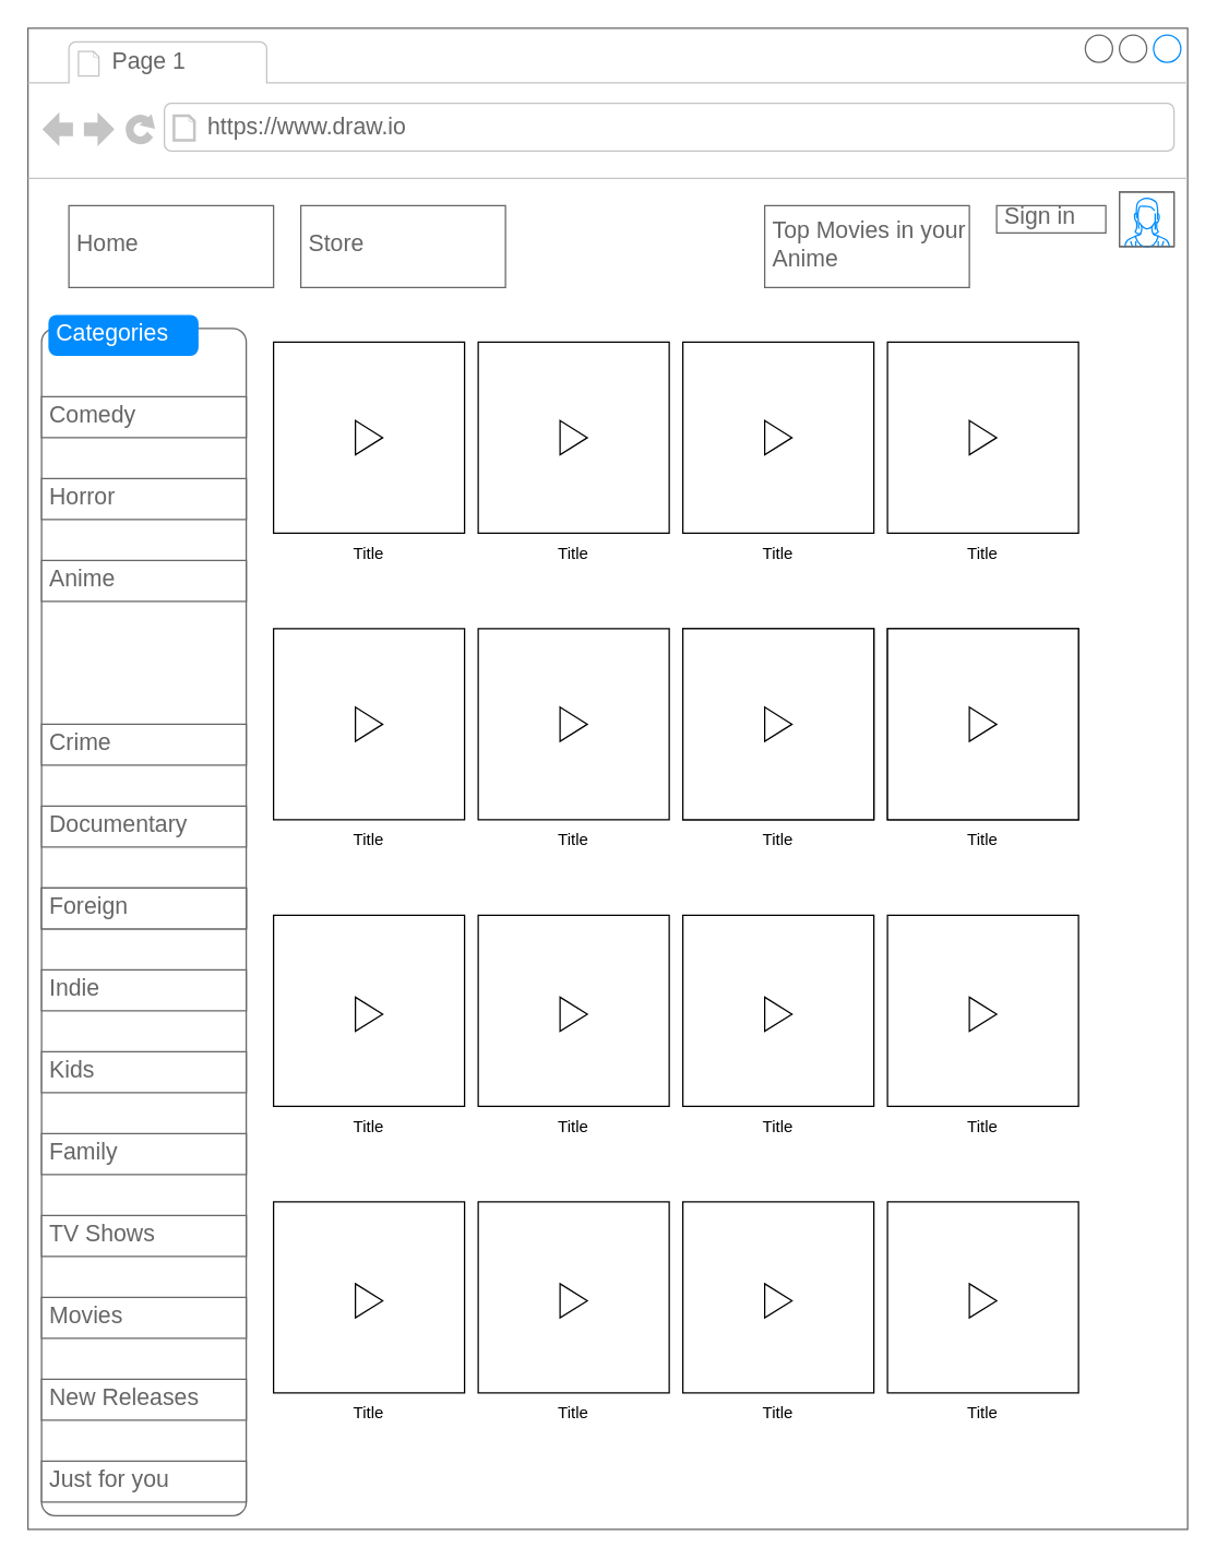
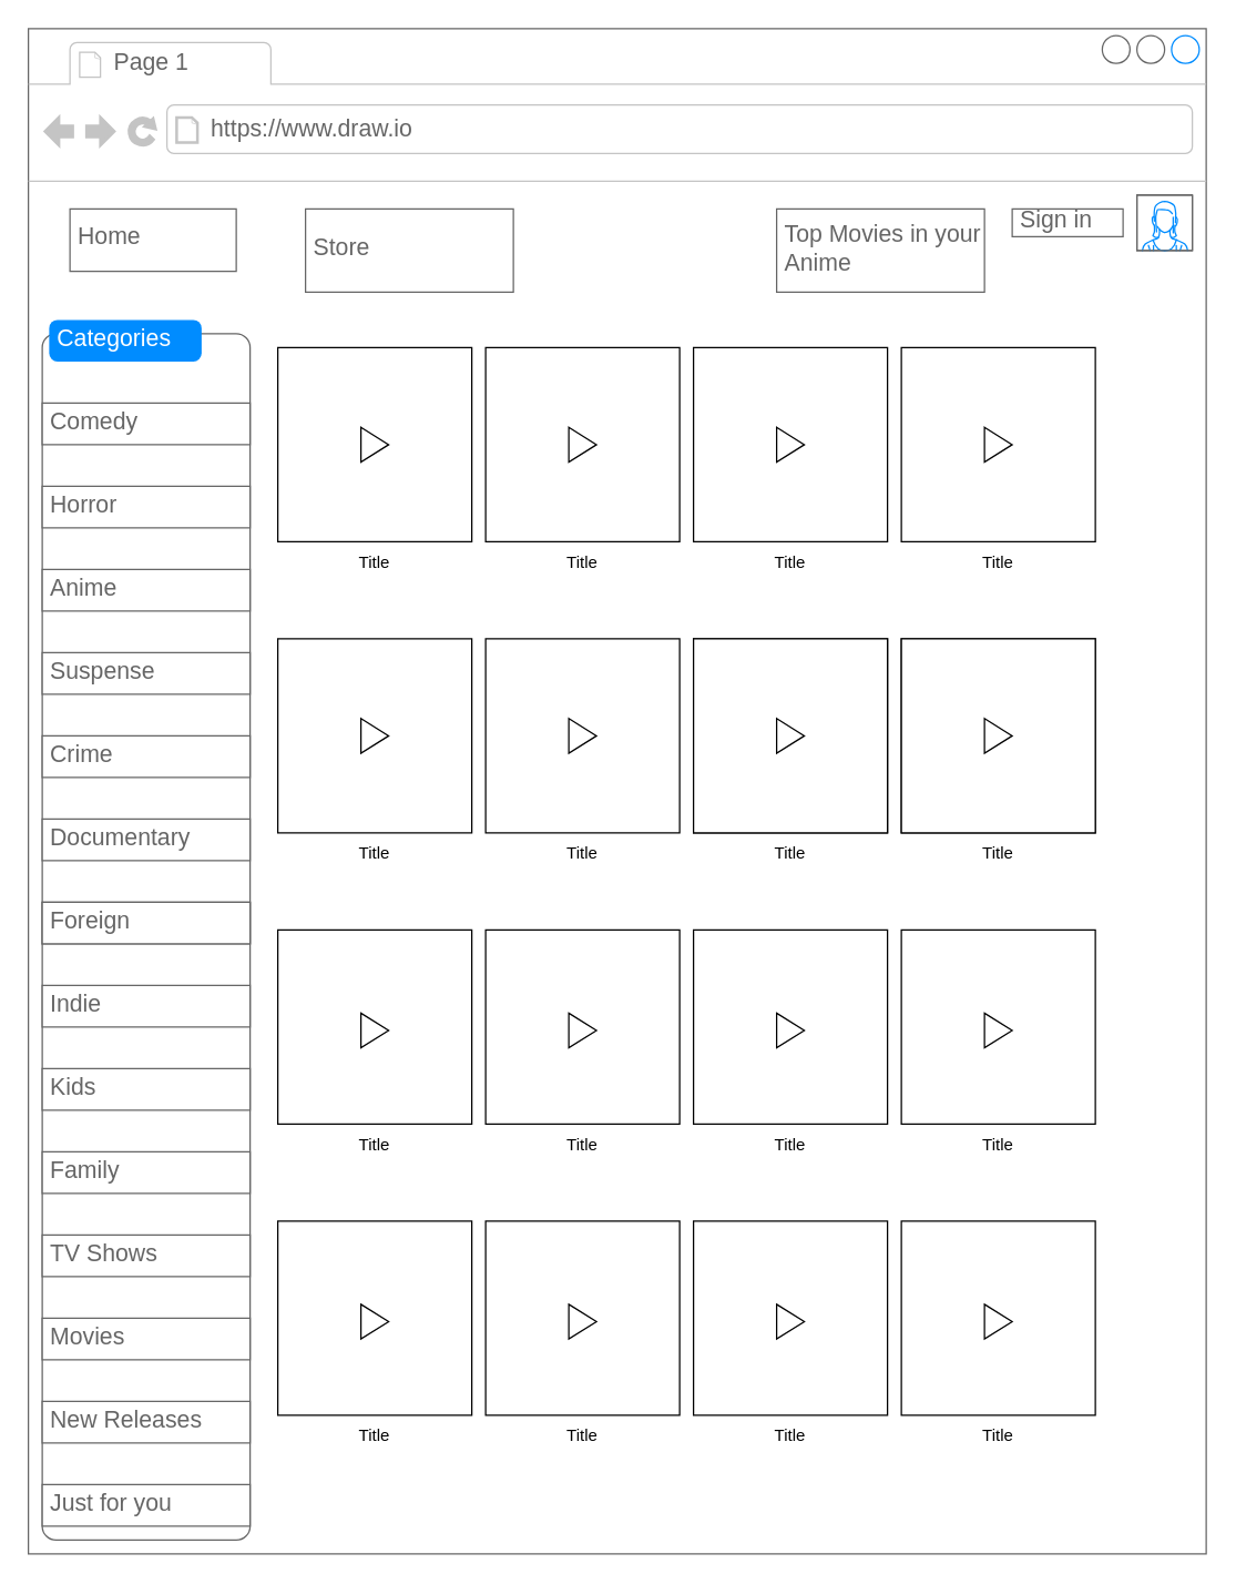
  <mxCell id="0" />
  <mxCell id="1" parent="0" />
  <mxCell id="2" value="" style="strokeWidth=1;shadow=0;dashed=0;align=center;html=1;shape=mxgraph.mockup.containers.browserWindow;rSize=0;strokeColor=#666666;strokeColor2=#008cff;strokeColor3=#c4c4c4;mainText=,;recursiveResize=0;" vertex="1" parent="1"><mxGeometry width="850" height="1100" as="geometry" x="20" y="20" /></mxCell>
  <mxCell id="3" value="Page 1" style="strokeWidth=1;shadow=0;dashed=0;align=center;html=1;shape=mxgraph.mockup.containers.anchor;fontSize=17;fontColor=#666666;align=left;whiteSpace=wrap;" vertex="1" parent="2"><mxGeometry x="60" y="12" width="110" height="26" as="geometry" /></mxCell>
  <mxCell id="4" value="https://www.draw.io" style="strokeWidth=1;shadow=0;dashed=0;align=center;html=1;shape=mxgraph.mockup.containers.anchor;rSize=0;fontSize=17;fontColor=#666666;align=left;" vertex="1" parent="2"><mxGeometry x="130" y="60" width="250" height="26" as="geometry" /></mxCell>
  <mxCell id="5" value="" style="verticalLabelPosition=bottom;shadow=0;dashed=0;align=center;html=1;verticalAlign=top;strokeWidth=1;shape=mxgraph.mockup.containers.userFemale;strokeColor=#666666;strokeColor2=#008cff;" vertex="1" parent="2"><mxGeometry x="800" y="120" width="40" height="40" as="geometry" /></mxCell>
  <mxCell id="6" value="Sign in" style="strokeWidth=1;shadow=0;dashed=0;align=center;html=1;shape=mxgraph.mockup.text.textBox;fontColor=#666666;align=left;fontSize=17;spacingLeft=4;spacingTop=-3;whiteSpace=wrap;strokeColor=#666666;mainText=" vertex="1" parent="2"><mxGeometry x="710" y="130" width="80" height="20" as="geometry" /></mxCell>
  <mxCell id="7" value="" style="shape=mxgraph.mockup.containers.marginRect;rectMarginTop=10;strokeColor=#666666;strokeWidth=1;dashed=0;rounded=1;arcSize=5;recursiveResize=0;html=1;whiteSpace=wrap;" vertex="1" parent="2"><mxGeometry x="10" y="210" width="150" height="880" as="geometry" /></mxCell>
  <mxCell id="8" value="Categories" style="shape=rect;strokeColor=none;fillColor=#008cff;strokeWidth=1;dashed=0;rounded=1;arcSize=20;fontColor=#ffffff;fontSize=17;spacing=2;spacingTop=-2;align=left;autosize=1;spacingLeft=4;resizeWidth=0;resizeHeight=0;perimeter=none;html=1;whiteSpace=wrap;" vertex="1" parent="7"><mxGeometry x="5" width="110" height="30" as="geometry" /></mxCell>
  <mxCell id="9" value="Comedy" style="strokeWidth=1;shadow=0;dashed=0;align=center;html=1;shape=mxgraph.mockup.text.textBox;fontColor=#666666;align=left;fontSize=17;spacingLeft=4;spacingTop=-3;whiteSpace=wrap;strokeColor=#666666;mainText=" vertex="1" parent="7"><mxGeometry y="60" width="150" height="30" as="geometry" /></mxCell>
  <mxCell id="10" value="Horror" style="strokeWidth=1;shadow=0;dashed=0;align=center;html=1;shape=mxgraph.mockup.text.textBox;fontColor=#666666;align=left;fontSize=17;spacingLeft=4;spacingTop=-3;whiteSpace=wrap;strokeColor=#666666;mainText=" vertex="1" parent="7"><mxGeometry y="120" width="150" height="30" as="geometry" /></mxCell>
  <mxCell id="11" value="Anime" style="strokeWidth=1;shadow=0;dashed=0;align=center;html=1;shape=mxgraph.mockup.text.textBox;fontColor=#666666;align=left;fontSize=17;spacingLeft=4;spacingTop=-3;whiteSpace=wrap;strokeColor=#666666;mainText=" vertex="1" parent="7"><mxGeometry y="180" width="150" height="30" as="geometry" /></mxCell>
+ <mxCell id="12" value="Suspense" style="strokeWidth=1;shadow=0;dashed=0;align=center;html=1;shape=mxgraph.mockup.text.textBox;fontColor=#666666;align=left;fontSize=17;spacingLeft=4;spacingTop=-3;whiteSpace=wrap;strokeColor=#666666;mainText=" vertex="1" parent="7"><mxGeometry y="240" width="150" height="30" as="geometry" /></mxCell>
  <mxCell id="13" value="Crime" style="strokeWidth=1;shadow=0;dashed=0;align=center;html=1;shape=mxgraph.mockup.text.textBox;fontColor=#666666;align=left;fontSize=17;spacingLeft=4;spacingTop=-3;whiteSpace=wrap;strokeColor=#666666;mainText=" vertex="1" parent="7"><mxGeometry y="300" width="150" height="30" as="geometry" /></mxCell>
  <mxCell id="14" value="Documentary" style="strokeWidth=1;shadow=0;dashed=0;align=center;html=1;shape=mxgraph.mockup.text.textBox;fontColor=#666666;align=left;fontSize=17;spacingLeft=4;spacingTop=-3;whiteSpace=wrap;strokeColor=#666666;mainText=" vertex="1" parent="7"><mxGeometry y="360" width="150" height="30" as="geometry" /></mxCell>
  <mxCell id="15" value="Line 1" style="strokeWidth=1;shadow=0;dashed=0;align=center;html=1;shape=mxgraph.mockup.text.textBox;fontColor=#666666;align=left;fontSize=17;spacingLeft=4;spacingTop=-3;whiteSpace=wrap;strokeColor=#666666;mainText=" vertex="1" parent="7"><mxGeometry y="420" width="150" height="30" as="geometry" /></mxCell>
  <mxCell id="16" value="Indie" style="strokeWidth=1;shadow=0;dashed=0;align=center;html=1;shape=mxgraph.mockup.text.textBox;fontColor=#666666;align=left;fontSize=17;spacingLeft=4;spacingTop=-3;whiteSpace=wrap;strokeColor=#666666;mainText=" vertex="1" parent="7"><mxGeometry y="480" width="150" height="30" as="geometry" /></mxCell>
  <mxCell id="17" value="Kids" style="strokeWidth=1;shadow=0;dashed=0;align=center;html=1;shape=mxgraph.mockup.text.textBox;fontColor=#666666;align=left;fontSize=17;spacingLeft=4;spacingTop=-3;whiteSpace=wrap;strokeColor=#666666;mainText=" vertex="1" parent="7"><mxGeometry y="540" width="150" height="30" as="geometry" /></mxCell>
  <mxCell id="18" value="Family" style="strokeWidth=1;shadow=0;dashed=0;align=center;html=1;shape=mxgraph.mockup.text.textBox;fontColor=#666666;align=left;fontSize=17;spacingLeft=4;spacingTop=-3;whiteSpace=wrap;strokeColor=#666666;mainText=" vertex="1" parent="7"><mxGeometry y="600" width="150" height="30" as="geometry" /></mxCell>
  <mxCell id="19" value="TV Shows" style="strokeWidth=1;shadow=0;dashed=0;align=center;html=1;shape=mxgraph.mockup.text.textBox;fontColor=#666666;align=left;fontSize=17;spacingLeft=4;spacingTop=-3;whiteSpace=wrap;strokeColor=#666666;mainText=" vertex="1" parent="7"><mxGeometry y="660" width="150" height="30" as="geometry" /></mxCell>
  <mxCell id="20" value="Movies" style="strokeWidth=1;shadow=0;dashed=0;align=center;html=1;shape=mxgraph.mockup.text.textBox;fontColor=#666666;align=left;fontSize=17;spacingLeft=4;spacingTop=-3;whiteSpace=wrap;strokeColor=#666666;mainText=" vertex="1" parent="7"><mxGeometry y="720" width="150" height="30" as="geometry" /></mxCell>
  <mxCell id="21" value="New Releases" style="strokeWidth=1;shadow=0;dashed=0;align=center;html=1;shape=mxgraph.mockup.text.textBox;fontColor=#666666;align=left;fontSize=17;spacingLeft=4;spacingTop=-3;whiteSpace=wrap;strokeColor=#666666;mainText=" vertex="1" parent="7"><mxGeometry y="780" width="150" height="30" as="geometry" /></mxCell>
  <mxCell id="22" value="Just for you" style="strokeWidth=1;shadow=0;dashed=0;align=center;html=1;shape=mxgraph.mockup.text.textBox;fontColor=#666666;align=left;fontSize=17;spacingLeft=4;spacingTop=-3;whiteSpace=wrap;strokeColor=#666666;mainText=" vertex="1" parent="7"><mxGeometry y="840" width="150" height="30" as="geometry" /></mxCell>
  <mxCell id="23" value="" style="whiteSpace=wrap;html=1;aspect=fixed;" vertex="1" parent="2"><mxGeometry x="180" y="230" width="140" height="140" as="geometry" /></mxCell>
  <mxCell id="24" value="" style="whiteSpace=wrap;html=1;aspect=fixed;" vertex="1" parent="2"><mxGeometry x="330" y="230" width="140" height="140" as="geometry" /></mxCell>
  <mxCell id="25" value="" style="whiteSpace=wrap;html=1;aspect=fixed;" vertex="1" parent="2"><mxGeometry x="480" y="230" width="140" height="140" as="geometry" /></mxCell>
  <mxCell id="26" value="" style="whiteSpace=wrap;html=1;aspect=fixed;" vertex="1" parent="2"><mxGeometry x="630" y="230" width="140" height="140" as="geometry" /></mxCell>
  <mxCell id="27" value="" style="whiteSpace=wrap;html=1;aspect=fixed;" vertex="1" parent="2"><mxGeometry x="480" y="440" width="140" height="140" as="geometry" /></mxCell>
  <mxCell id="28" value="" style="whiteSpace=wrap;html=1;aspect=fixed;" vertex="1" parent="2"><mxGeometry x="180" y="440" width="140" height="140" as="geometry" /></mxCell>
  <mxCell id="29" value="" style="whiteSpace=wrap;html=1;aspect=fixed;" vertex="1" parent="2"><mxGeometry x="330" y="440" width="140" height="140" as="geometry" /></mxCell>
  <mxCell id="30" value="" style="whiteSpace=wrap;html=1;aspect=fixed;" vertex="1" parent="2"><mxGeometry x="630" y="440" width="140" height="140" as="geometry" /></mxCell>
  <mxCell id="31" value="" style="whiteSpace=wrap;html=1;aspect=fixed;" vertex="1" parent="2"><mxGeometry x="480" y="440" width="140" height="140" as="geometry" /></mxCell>
  <mxCell id="32" value="" style="whiteSpace=wrap;html=1;aspect=fixed;" vertex="1" parent="2"><mxGeometry x="630" y="440" width="140" height="140" as="geometry" /></mxCell>
  <mxCell id="33" value="" style="whiteSpace=wrap;html=1;aspect=fixed;" vertex="1" parent="2"><mxGeometry x="180" y="650" width="140" height="140" as="geometry" /></mxCell>
  <mxCell id="34" value="" style="whiteSpace=wrap;html=1;aspect=fixed;" vertex="1" parent="2"><mxGeometry x="330" y="650" width="140" height="140" as="geometry" /></mxCell>
  <mxCell id="35" value="" style="whiteSpace=wrap;html=1;aspect=fixed;" vertex="1" parent="2"><mxGeometry x="480" y="650" width="140" height="140" as="geometry" /></mxCell>
  <mxCell id="36" value="" style="whiteSpace=wrap;html=1;aspect=fixed;" vertex="1" parent="2"><mxGeometry x="630" y="650" width="140" height="140" as="geometry" /></mxCell>
  <mxCell id="37" value="" style="whiteSpace=wrap;html=1;aspect=fixed;" vertex="1" parent="2"><mxGeometry x="180" y="860" width="140" height="140" as="geometry" /></mxCell>
  <mxCell id="38" value="" style="whiteSpace=wrap;html=1;aspect=fixed;" vertex="1" parent="2"><mxGeometry x="330" y="860" width="140" height="140" as="geometry" /></mxCell>
  <mxCell id="39" value="" style="whiteSpace=wrap;html=1;aspect=fixed;" vertex="1" parent="2"><mxGeometry x="480" y="860" width="140" height="140" as="geometry" /></mxCell>
  <mxCell id="40" value="" style="whiteSpace=wrap;html=1;aspect=fixed;" vertex="1" parent="2"><mxGeometry x="630" y="860" width="140" height="140" as="geometry" /></mxCell>
  <mxCell id="41" value="Title" style="text;html=1;strokeColor=none;fillColor=none;align=center;verticalAlign=middle;whiteSpace=wrap;rounded=0;" vertex="1" parent="2"><mxGeometry x="220" y="370" width="60" height="30" as="geometry" /></mxCell>
  <mxCell id="42" value="Title" style="text;html=1;strokeColor=none;fillColor=none;align=center;verticalAlign=middle;whiteSpace=wrap;rounded=0;" vertex="1" parent="2"><mxGeometry x="370" y="370" width="60" height="30" as="geometry" /></mxCell>
  <mxCell id="43" value="Title" style="text;html=1;strokeColor=none;fillColor=none;align=center;verticalAlign=middle;whiteSpace=wrap;rounded=0;" vertex="1" parent="2"><mxGeometry x="520" y="370" width="60" height="30" as="geometry" /></mxCell>
  <mxCell id="44" value="Title" style="text;html=1;strokeColor=none;fillColor=none;align=center;verticalAlign=middle;whiteSpace=wrap;rounded=0;" vertex="1" parent="2"><mxGeometry x="670" y="370" width="60" height="30" as="geometry" /></mxCell>
  <mxCell id="45" value="Title" style="text;html=1;strokeColor=none;fillColor=none;align=center;verticalAlign=middle;whiteSpace=wrap;rounded=0;" vertex="1" parent="2"><mxGeometry x="220" y="580" width="60" height="30" as="geometry" /></mxCell>
  <mxCell id="46" value="Title" style="text;html=1;strokeColor=none;fillColor=none;align=center;verticalAlign=middle;whiteSpace=wrap;rounded=0;" vertex="1" parent="2"><mxGeometry x="370" y="580" width="60" height="30" as="geometry" /></mxCell>
  <mxCell id="47" value="Title" style="text;html=1;strokeColor=none;fillColor=none;align=center;verticalAlign=middle;whiteSpace=wrap;rounded=0;" vertex="1" parent="2"><mxGeometry x="520" y="580" width="60" height="30" as="geometry" /></mxCell>
  <mxCell id="48" value="Title" style="text;html=1;strokeColor=none;fillColor=none;align=center;verticalAlign=middle;whiteSpace=wrap;rounded=0;" vertex="1" parent="2"><mxGeometry x="670" y="580" width="60" height="30" as="geometry" /></mxCell>
  <mxCell id="49" value="Title" style="text;html=1;strokeColor=none;fillColor=none;align=center;verticalAlign=middle;whiteSpace=wrap;rounded=0;" vertex="1" parent="2"><mxGeometry x="220" y="790" width="60" height="30" as="geometry" /></mxCell>
  <mxCell id="50" value="Title" style="text;html=1;strokeColor=none;fillColor=none;align=center;verticalAlign=middle;whiteSpace=wrap;rounded=0;" vertex="1" parent="2"><mxGeometry x="370" y="790" width="60" height="30" as="geometry" /></mxCell>
  <mxCell id="51" value="Title" style="text;html=1;strokeColor=none;fillColor=none;align=center;verticalAlign=middle;whiteSpace=wrap;rounded=0;" vertex="1" parent="2"><mxGeometry x="520" y="790" width="60" height="30" as="geometry" /></mxCell>
  <mxCell id="52" value="Title" style="text;html=1;strokeColor=none;fillColor=none;align=center;verticalAlign=middle;whiteSpace=wrap;rounded=0;" vertex="1" parent="2"><mxGeometry x="670" y="790" width="60" height="30" as="geometry" /></mxCell>
  <mxCell id="53" value="Title" style="text;html=1;strokeColor=none;fillColor=none;align=center;verticalAlign=middle;whiteSpace=wrap;rounded=0;" vertex="1" parent="2"><mxGeometry x="220" y="1000" width="60" height="30" as="geometry" /></mxCell>
  <mxCell id="54" value="Title" style="text;html=1;strokeColor=none;fillColor=none;align=center;verticalAlign=middle;whiteSpace=wrap;rounded=0;" vertex="1" parent="2"><mxGeometry x="370" y="1000" width="60" height="30" as="geometry" /></mxCell>
  <mxCell id="55" value="Title" style="text;html=1;strokeColor=none;fillColor=none;align=center;verticalAlign=middle;whiteSpace=wrap;rounded=0;" vertex="1" parent="2"><mxGeometry x="520" y="1000" width="60" height="30" as="geometry" /></mxCell>
  <mxCell id="56" value="Title" style="text;html=1;strokeColor=none;fillColor=none;align=center;verticalAlign=middle;whiteSpace=wrap;rounded=0;" vertex="1" parent="2"><mxGeometry x="670" y="1000" width="60" height="30" as="geometry" /></mxCell>
  <mxCell id="57" value="" style="triangle;whiteSpace=wrap;html=1;" vertex="1" parent="2"><mxGeometry x="240" y="287.5" width="20" height="25" as="geometry" /></mxCell>
  <mxCell id="58" value="" style="triangle;whiteSpace=wrap;html=1;" vertex="1" parent="2"><mxGeometry x="390" y="287.5" width="20" height="25" as="geometry" /></mxCell>
  <mxCell id="59" value="" style="triangle;whiteSpace=wrap;html=1;" vertex="1" parent="2"><mxGeometry x="540" y="287.5" width="20" height="25" as="geometry" /></mxCell>
  <mxCell id="60" value="" style="triangle;whiteSpace=wrap;html=1;" vertex="1" parent="2"><mxGeometry x="690" y="287.5" width="20" height="25" as="geometry" /></mxCell>
  <mxCell id="61" value="" style="triangle;whiteSpace=wrap;html=1;" vertex="1" parent="2"><mxGeometry x="240" y="497.5" width="20" height="25" as="geometry" /></mxCell>
  <mxCell id="62" value="" style="triangle;whiteSpace=wrap;html=1;" vertex="1" parent="2"><mxGeometry x="390" y="497.5" width="20" height="25" as="geometry" /></mxCell>
  <mxCell id="63" value="" style="triangle;whiteSpace=wrap;html=1;" vertex="1" parent="2"><mxGeometry x="540" y="497.5" width="20" height="25" as="geometry" /></mxCell>
  <mxCell id="64" value="" style="triangle;whiteSpace=wrap;html=1;" vertex="1" parent="2"><mxGeometry x="690" y="497.5" width="20" height="25" as="geometry" /></mxCell>
  <mxCell id="65" value="" style="triangle;whiteSpace=wrap;html=1;" vertex="1" parent="2"><mxGeometry x="240" y="710" width="20" height="25" as="geometry" /></mxCell>
  <mxCell id="66" value="" style="triangle;whiteSpace=wrap;html=1;" vertex="1" parent="2"><mxGeometry x="390" y="710" width="20" height="25" as="geometry" /></mxCell>
  <mxCell id="67" value="" style="triangle;whiteSpace=wrap;html=1;" vertex="1" parent="2"><mxGeometry x="540" y="710" width="20" height="25" as="geometry" /></mxCell>
  <mxCell id="68" value="" style="triangle;whiteSpace=wrap;html=1;" vertex="1" parent="2"><mxGeometry x="690" y="710" width="20" height="25" as="geometry" /></mxCell>
  <mxCell id="69" value="" style="triangle;whiteSpace=wrap;html=1;" vertex="1" parent="2"><mxGeometry x="240" y="920" width="20" height="25" as="geometry" /></mxCell>
  <mxCell id="70" value="" style="triangle;whiteSpace=wrap;html=1;" vertex="1" parent="2"><mxGeometry x="390" y="920" width="20" height="25" as="geometry" /></mxCell>
  <mxCell id="71" value="" style="triangle;whiteSpace=wrap;html=1;" vertex="1" parent="2"><mxGeometry x="540" y="920" width="20" height="25" as="geometry" /></mxCell>
  <mxCell id="72" value="" style="triangle;whiteSpace=wrap;html=1;" vertex="1" parent="2"><mxGeometry x="690" y="920" width="20" height="25" as="geometry" /></mxCell>
- <mxCell id="73" value="Home" style="strokeWidth=1;shadow=0;dashed=0;align=center;html=1;shape=mxgraph.mockup.text.textBox;fontColor=#666666;align=left;fontSize=17;spacingLeft=4;spacingTop=-3;whiteSpace=wrap;strokeColor=#666666;mainText=" vertex="1" parent="2"><mxGeometry x="30" y="130" width="150" height="60" as="geometry" /></mxCell>
+ <mxCell id="73" value="Home" style="strokeWidth=1;shadow=0;dashed=0;align=center;html=1;shape=mxgraph.mockup.text.textBox;fontColor=#666666;align=left;fontSize=17;spacingLeft=4;spacingTop=-3;whiteSpace=wrap;strokeColor=#666666;mainText=" vertex="1" parent="2"><mxGeometry x="30" y="130" width="120" height="45" as="geometry" /></mxCell>
  <mxCell id="74" value="Store" style="strokeWidth=1;shadow=0;dashed=0;align=center;html=1;shape=mxgraph.mockup.text.textBox;fontColor=#666666;align=left;fontSize=17;spacingLeft=4;spacingTop=-3;whiteSpace=wrap;strokeColor=#666666;mainText=" vertex="1" parent="2"><mxGeometry x="200" y="130" width="150" height="60" as="geometry" /></mxCell>
  <mxCell id="75" value="Top Movies in your Anime" style="strokeWidth=1;shadow=0;dashed=0;align=center;html=1;shape=mxgraph.mockup.text.textBox;fontColor=#666666;align=left;fontSize=17;spacingLeft=4;spacingTop=-3;whiteSpace=wrap;strokeColor=#666666;mainText=" vertex="1" parent="2"><mxGeometry x="540" y="130" width="150" height="60" as="geometry" /></mxCell>
  <mxCell id="76" value="Foreign" style="strokeWidth=1;shadow=0;dashed=0;align=center;html=1;shape=mxgraph.mockup.text.textBox;fontColor=#666666;align=left;fontSize=17;spacingLeft=4;spacingTop=-3;whiteSpace=wrap;strokeColor=#666666;mainText=" vertex="1" parent="1"><mxGeometry x="30" y="650" width="150" height="30" as="geometry" /></mxCell>
